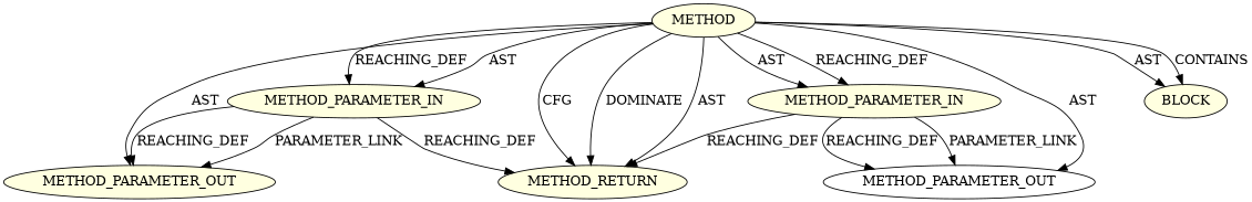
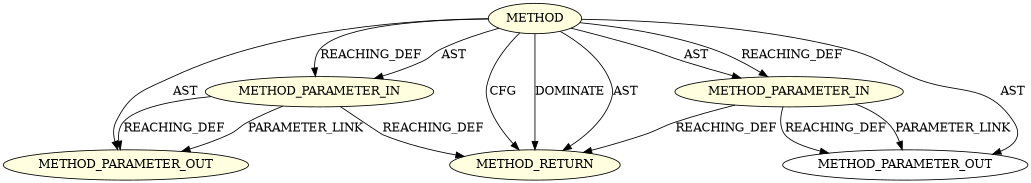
  digraph {
    node [CODE=p1 EVALUATION_STRATEGY=BY_VALUE IS_VARIADIC=false ORDER=1 TYPE_FULL_NAME=ANY fillcolor=lightyellow style=filled]
    n1 [INDEX=1 NAME=p1 label=METHOD_PARAMETER_IN]
    n2 [CODE=RET ORDER=2 label=METHOD_RETURN IS_VARIADIC=""]
    n3 [INDEX=1 NAME=p1 label=METHOD_PARAMETER_OUT]
    n4 [AST_PARENT_FULL_NAME="<global>" AST_PARENT_TYPE=NAMESPACE_BLOCK CODE="<empty>" FILENAME="<empty>" FULL_NAME=PKCS7err IS_EXTERNAL=true NAME=PKCS7err ORDER=0 label=METHOD EVALUATION_STRATEGY="" IS_VARIADIC="" TYPE_FULL_NAME=""]
    n5 [CODE=p2 INDEX=2 NAME=p2 ORDER=2 label=METHOD_PARAMETER_IN]
    n6 [CODE=p2 INDEX=2 NAME=p2 ORDER=2 fillcolor=white label=METHOD_PARAMETER_OUT]
-   n7 [ARGUMENT_INDEX=1 CODE="<empty>" label=BLOCK EVALUATION_STRATEGY="" IS_VARIADIC=""]
    n1 -> n2 [VARIABLE=p1 label=REACHING_DEF]
    n1 -> n3 [label=PARAMETER_LINK]
    n1 -> n3 [VARIABLE=p1 label=REACHING_DEF]
    n4 -> n1 [label=REACHING_DEF]
    n4 -> n1 [label=AST]
    n4 -> n2 [label=CFG]
    n4 -> n2 [label=DOMINATE]
    n4 -> n2 [label=AST]
    n4 -> n3 [label=AST]
    n4 -> n5 [label=REACHING_DEF]
    n4 -> n5 [label=AST]
    n4 -> n6 [label=AST]
-   n4 -> n7 [label=AST]
-   n4 -> n7 [label=CONTAINS]
    n5 -> n2 [VARIABLE=p2 label=REACHING_DEF]
    n5 -> n6 [VARIABLE=p2 label=REACHING_DEF]
    n5 -> n6 [label=PARAMETER_LINK]
  }
